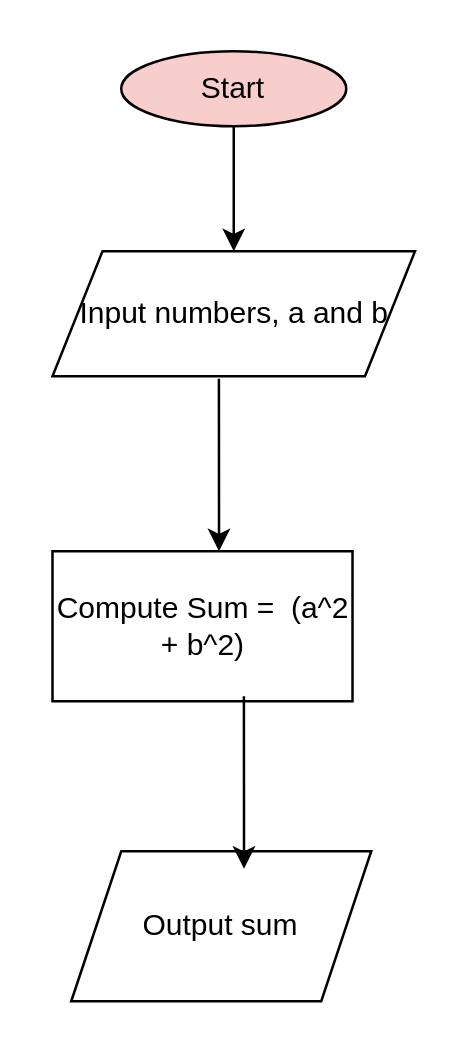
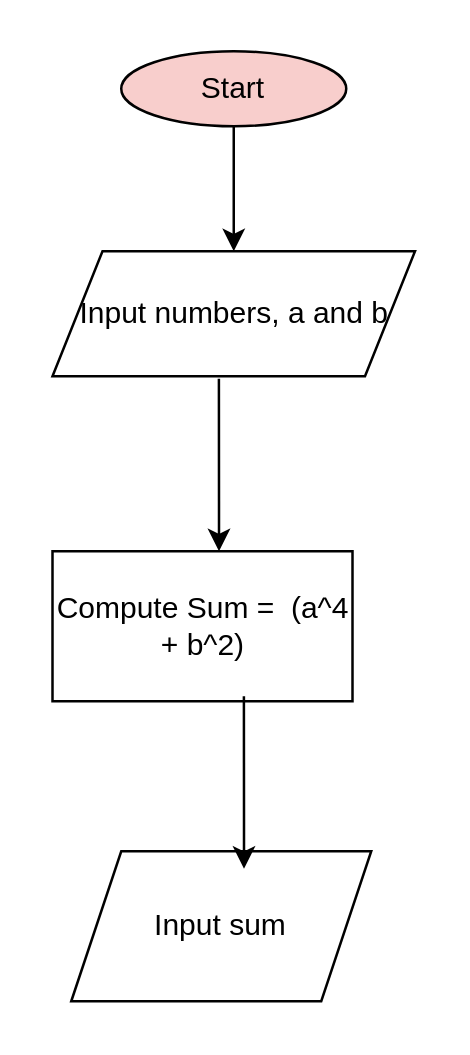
  <mxCell id="0" />
  <mxCell id="1" parent="0" />
  <mxCell id="2" value="Start" style="ellipse;whiteSpace=wrap;html=1;fillColor=#f8cecc;" vertex="1" parent="1"><mxGeometry x="48" y="20" width="90" height="30" as="geometry" /></mxCell>
  <mxCell id="3" value="" style="edgeStyle=orthogonalEdgeStyle;rounded=0;orthogonalLoop=1;jettySize=auto;html=1;exitX=0.459;exitY=1.02;exitDx=0;exitDy=0;exitPerimeter=0;" edge="1" parent="1" source="4" target="5"><mxGeometry relative="1" as="geometry"><Array as="points"><mxPoint x="87" y="200" /><mxPoint x="87" y="200" /></Array></mxGeometry></mxCell>
  <mxCell id="4" value="Input numbers, a and b" style="shape=parallelogram;perimeter=parallelogramPerimeter;whiteSpace=wrap;html=1;fixedSize=1;" vertex="1" parent="1"><mxGeometry x="20.5" y="100" width="145" height="50" as="geometry" /></mxCell>
- <mxCell id="5" value="Compute Sum =&amp;nbsp; (a^2 + b^2)" style="rounded=0;whiteSpace=wrap;html=1;" vertex="1" parent="1"><mxGeometry x="20.5" y="220" width="120" height="60" as="geometry" /></mxCell>
- <mxCell id="6" value="Output sum" style="shape=parallelogram;perimeter=parallelogramPerimeter;whiteSpace=wrap;html=1;fixedSize=1;" vertex="1" parent="1"><mxGeometry x="28" y="340" width="120" height="60" as="geometry" /></mxCell>
+ <mxCell id="5" value="Compute Sum =&amp;nbsp; (a^4 + b^2)" style="rounded=0;whiteSpace=wrap;html=1;" vertex="1" parent="1"><mxGeometry x="20.5" y="220" width="120" height="60" as="geometry" /></mxCell>
+ <mxCell id="6" value="Input sum" style="shape=parallelogram;perimeter=parallelogramPerimeter;whiteSpace=wrap;html=1;fixedSize=1;" vertex="1" parent="1"><mxGeometry x="28" y="340" width="120" height="60" as="geometry" /></mxCell>
  <mxCell id="7" value="" style="endArrow=classic;html=1;rounded=0;exitX=0.5;exitY=1;exitDx=0;exitDy=0;entryX=0.5;entryY=0;entryDx=0;entryDy=0;" edge="1" parent="1" source="2" target="4"><mxGeometry width="50" height="50" relative="1" as="geometry"><mxPoint x="148" y="260" as="sourcePoint" /><mxPoint x="198" y="210" as="targetPoint" /></mxGeometry></mxCell>
  <mxCell id="8" value="" style="edgeStyle=orthogonalEdgeStyle;rounded=0;orthogonalLoop=1;jettySize=auto;html=1;exitX=0.459;exitY=1.02;exitDx=0;exitDy=0;exitPerimeter=0;" edge="1" parent="1"><mxGeometry relative="1" as="geometry"><mxPoint x="97.055" y="278" as="sourcePoint" /><mxPoint x="97.1" y="347" as="targetPoint" /><Array as="points"><mxPoint x="97" y="327" /><mxPoint x="97" y="327" /></Array></mxGeometry></mxCell>
